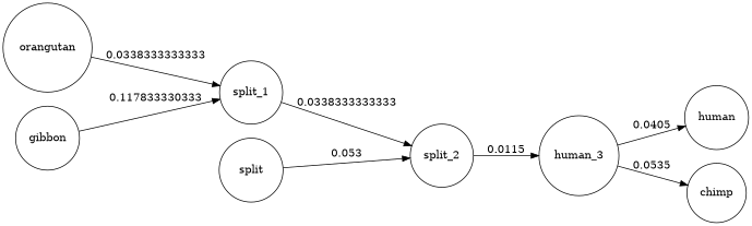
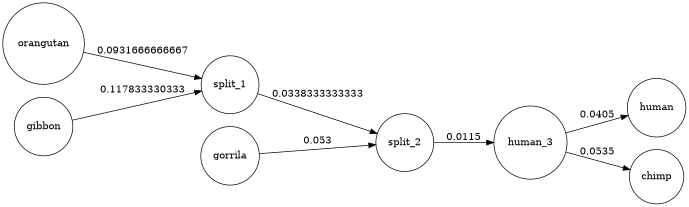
  digraph {
    rankdir=LR
    node [shape=circle]
    orangutan
    split_1
    split_2
    n4 [label=human_3]
    gibbon
-   gorrila [label=split]
+   gorrila
    human
    chimp
-   orangutan -> split_1 [label=0.0338333333333]
+   orangutan -> split_1 [label=0.0931666666667]
    split_1 -> split_2 [label=0.0338333333333]
    split_2 -> n4 [label=0.0115]
    n4 -> human [label=0.0405]
    n4 -> chimp [label=0.0535]
    gibbon -> split_1 [label=0.117833330333]
    gorrila -> split_2 [label=0.053]
  }
